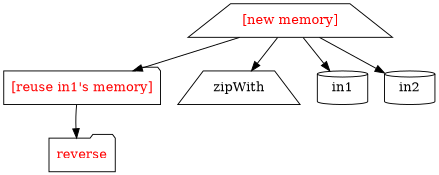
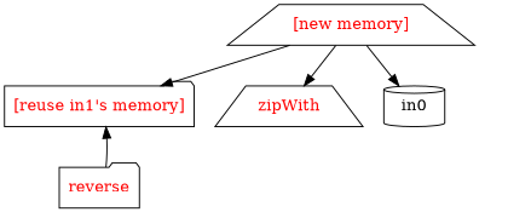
  digraph {
    node [shape=folder]
    n1 [fontcolor=red label="[reuse in1's memory]"]
    reverse [fontcolor=red]
    n3 [fontcolor=red label="[new memory]" shape=trapezium]
-   zipWith [shape=trapezium]
-   in1 [shape=cylinder]
-   in2 [shape=cylinder]
-   n1 -> reverse
+   zipWith [shape=trapezium fontcolor=red]
+   in1 [shape=cylinder label=in0]
+   reverse -> n1
    n3 -> n1
    n3 -> zipWith
    n3 -> in1
-   n3 -> in2
  }
